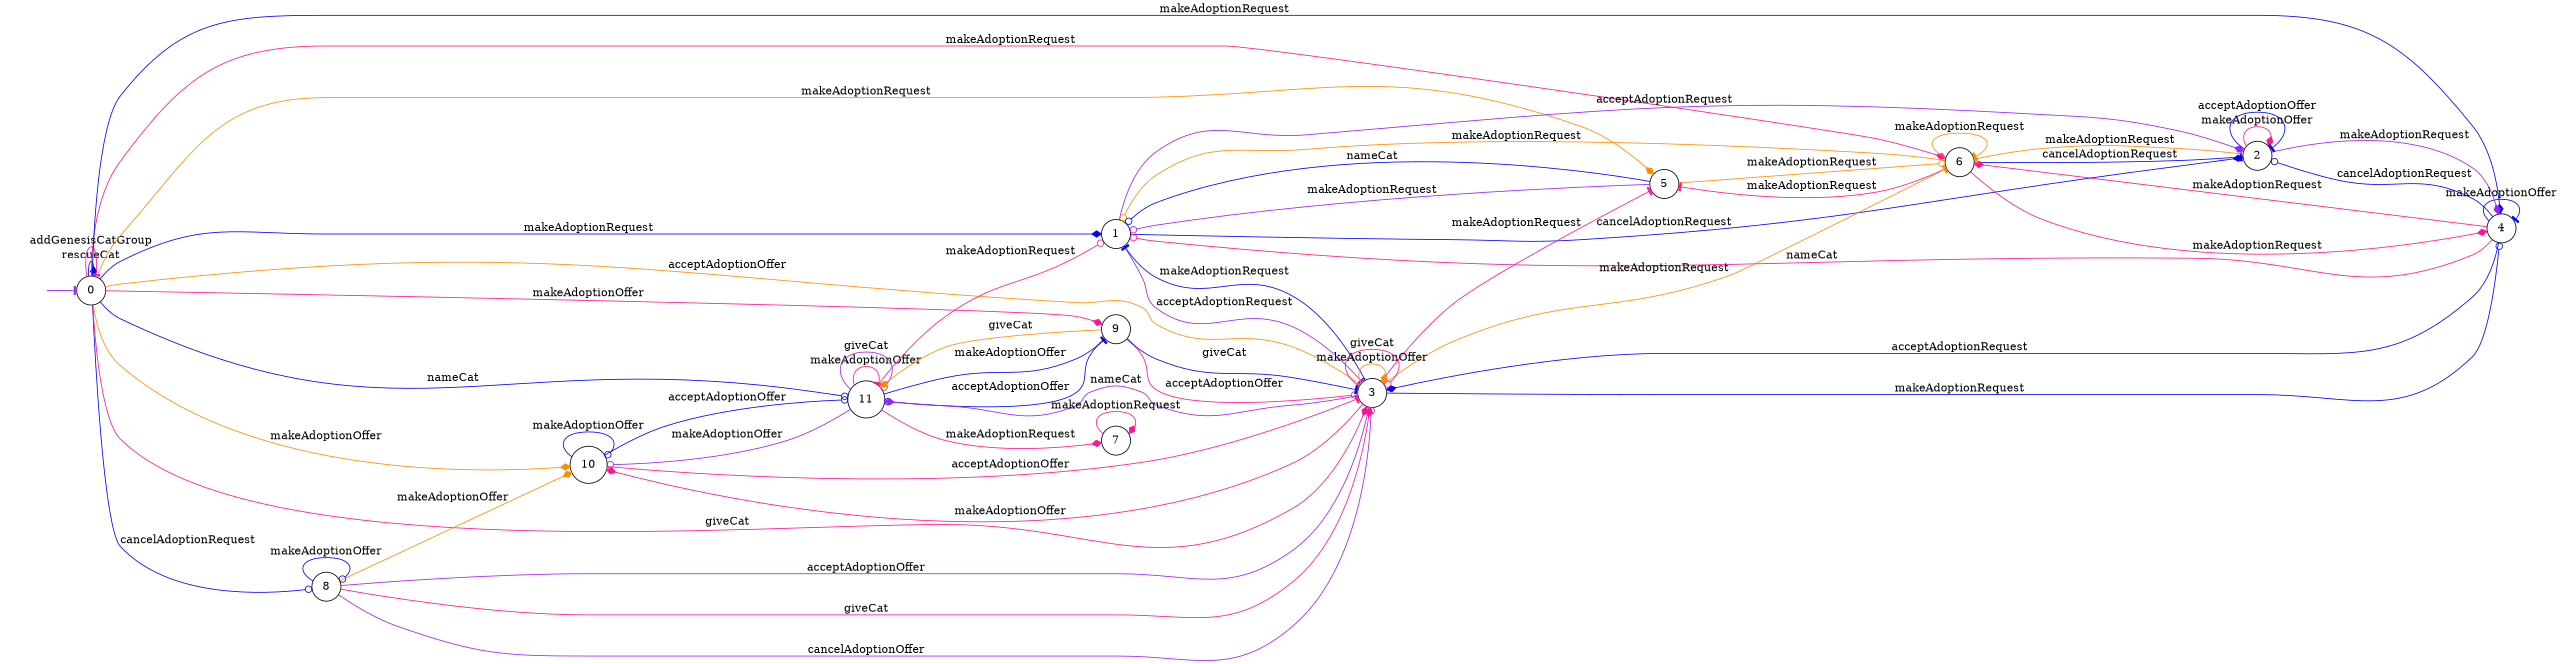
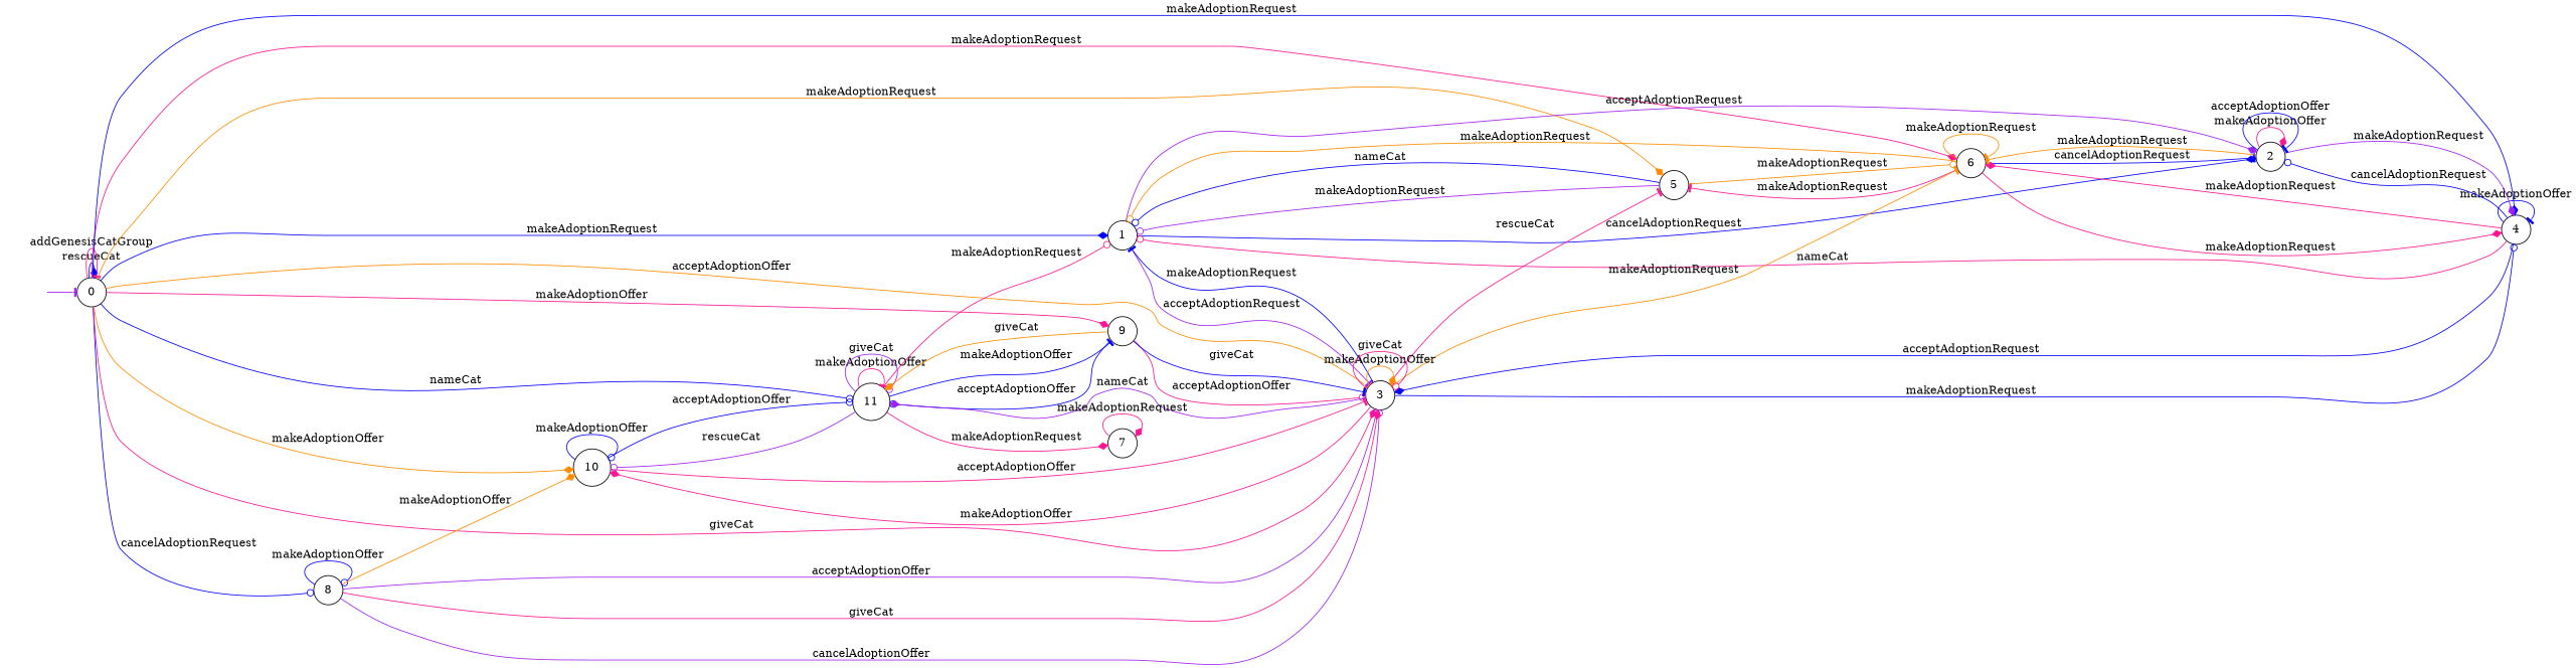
  digraph {
    rankdir=LR
    node [shape=circle]
    edge [arrowhead=diamond color=blue]
    "" [shape=plaintext]
    n2 [label=0]
    n3 [label=8]
    n4 [label=10]
    n5 [label=11]
    n6 [label=1]
    n7 [label=9]
    n8 [label=6]
    n9 [label=4]
    n10 [label=5]
    n11 [label=3]
    n12 [label=7]
    n13 [label=2]
    "" -> n2 [arrowhead=tee color=purple]
    n2 -> n2 [label=rescueCat]
    n2 -> n2 [arrowhead=tee color=deeppink label=addGenesisCatGroup]
    n2 -> n3 [arrowhead=odot label=cancelAdoptionRequest]
    n2 -> n4 [color=darkorange label=makeAdoptionOffer]
    n2 -> n5 [arrowhead=odot label=nameCat]
    n2 -> n6 [label=makeAdoptionRequest]
    n2 -> n7 [color=deeppink label=makeAdoptionOffer]
    n2 -> n8 [color=deeppink label=makeAdoptionRequest]
    n2 -> n9 [label=makeAdoptionRequest]
    n2 -> n10 [color=darkorange label=makeAdoptionRequest]
    n2 -> n11 [arrowhead=tee color=darkorange label=acceptAdoptionOffer]
    n2 -> n11 [color=deeppink label=giveCat]
    n3 -> n3 [arrowhead=odot label=makeAdoptionOffer]
    n3 -> n4 [color=darkorange label=makeAdoptionOffer]
    n3 -> n11 [arrowhead=odot color=purple label=cancelAdoptionOffer]
    n3 -> n11 [arrowhead=odot color=purple label=acceptAdoptionOffer]
    n3 -> n11 [color=deeppink label=giveCat]
    n4 -> n4 [arrowhead=odot label=makeAdoptionOffer]
    n4 -> n5 [arrowhead=odot label=acceptAdoptionOffer]
    n4 -> n11 [arrowhead=tee color=deeppink label=acceptAdoptionOffer]
-   n5 -> n4 [arrowhead=odot color=purple label=makeAdoptionOffer]
+   n5 -> n4 [arrowhead=odot color=purple label=rescueCat]
    n5 -> n5 [arrowhead=tee color=deeppink label=makeAdoptionOffer]
    n5 -> n5 [arrowhead=odot color=purple label=giveCat]
    n5 -> n6 [arrowhead=odot color=deeppink label=makeAdoptionRequest]
    n5 -> n7 [arrowhead=tee label=makeAdoptionOffer]
    n5 -> n12 [color=deeppink label=makeAdoptionRequest]
    n6 -> n11 [arrowhead=tee color=purple label=acceptAdoptionRequest]
    n6 -> n13 [color=purple label=acceptAdoptionRequest]
    n6 -> n13 [label=cancelAdoptionRequest]
    n7 -> n5 [arrowhead=odot label=acceptAdoptionOffer]
    n7 -> n5 [color=darkorange label=giveCat]
    n7 -> n11 [arrowhead=odot color=deeppink label=acceptAdoptionOffer]
    n7 -> n11 [arrowhead=tee label=giveCat]
    n8 -> n6 [arrowhead=odot color=darkorange label=makeAdoptionRequest]
    n8 -> n8 [arrowhead=tee color=darkorange label=makeAdoptionRequest]
    n8 -> n9 [color=deeppink label=makeAdoptionRequest]
    n8 -> n10 [arrowhead=tee color=deeppink label=makeAdoptionRequest]
    n8 -> n13 [arrowhead=tee label=cancelAdoptionRequest]
    n9 -> n6 [arrowhead=odot color=deeppink label=nameCat]
    n9 -> n8 [color=deeppink label=makeAdoptionRequest]
    n9 -> n9 [arrowhead=tee label=makeAdoptionOffer]
    n9 -> n11 [label=acceptAdoptionRequest]
    n9 -> n13 [arrowhead=odot label=cancelAdoptionRequest]
    n10 -> n6 [arrowhead=odot label=nameCat]
    n10 -> n6 [arrowhead=odot color=purple label=makeAdoptionRequest]
    n10 -> n8 [arrowhead=odot color=darkorange label=makeAdoptionRequest]
    n11 -> n4 [color=deeppink label=makeAdoptionOffer]
    n11 -> n5 [color=purple label=nameCat]
    n11 -> n6 [arrowhead=tee label=makeAdoptionRequest]
    n11 -> n8 [arrowhead=tee color=darkorange label=makeAdoptionRequest]
    n11 -> n9 [arrowhead=odot label=makeAdoptionRequest]
-   n11 -> n10 [arrowhead=tee color=deeppink label=makeAdoptionRequest]
+   n11 -> n10 [arrowhead=tee color=deeppink label=rescueCat]
    n11 -> n11 [color=darkorange label=makeAdoptionOffer]
    n11 -> n11 [arrowhead=odot color=deeppink label=giveCat]
    n12 -> n12 [color=deeppink label=makeAdoptionRequest]
    n13 -> n8 [arrowhead=tee color=darkorange label=makeAdoptionRequest]
    n13 -> n9 [color=purple label=makeAdoptionRequest]
    n13 -> n13 [color=deeppink label=makeAdoptionOffer]
    n13 -> n13 [arrowhead=tee label=acceptAdoptionOffer]
  }
